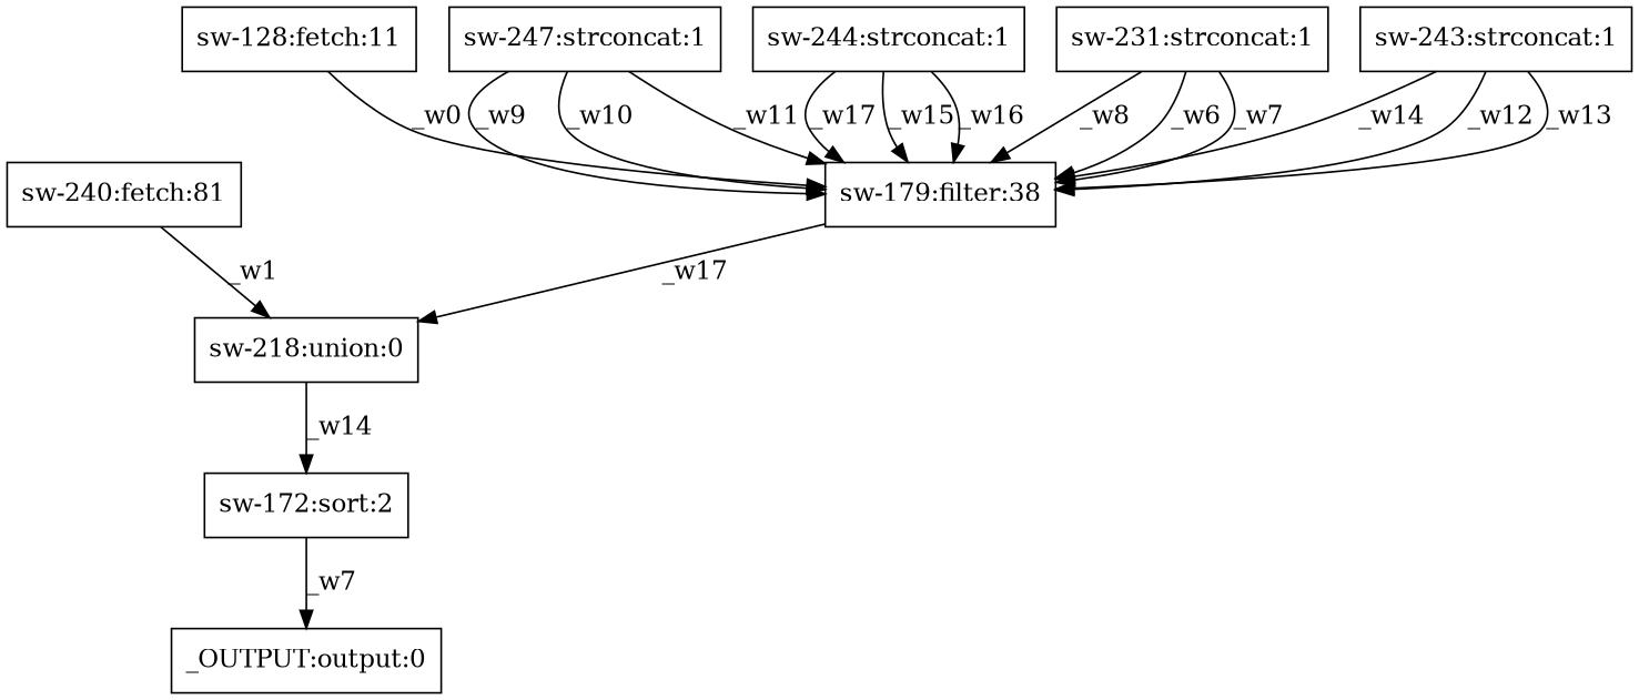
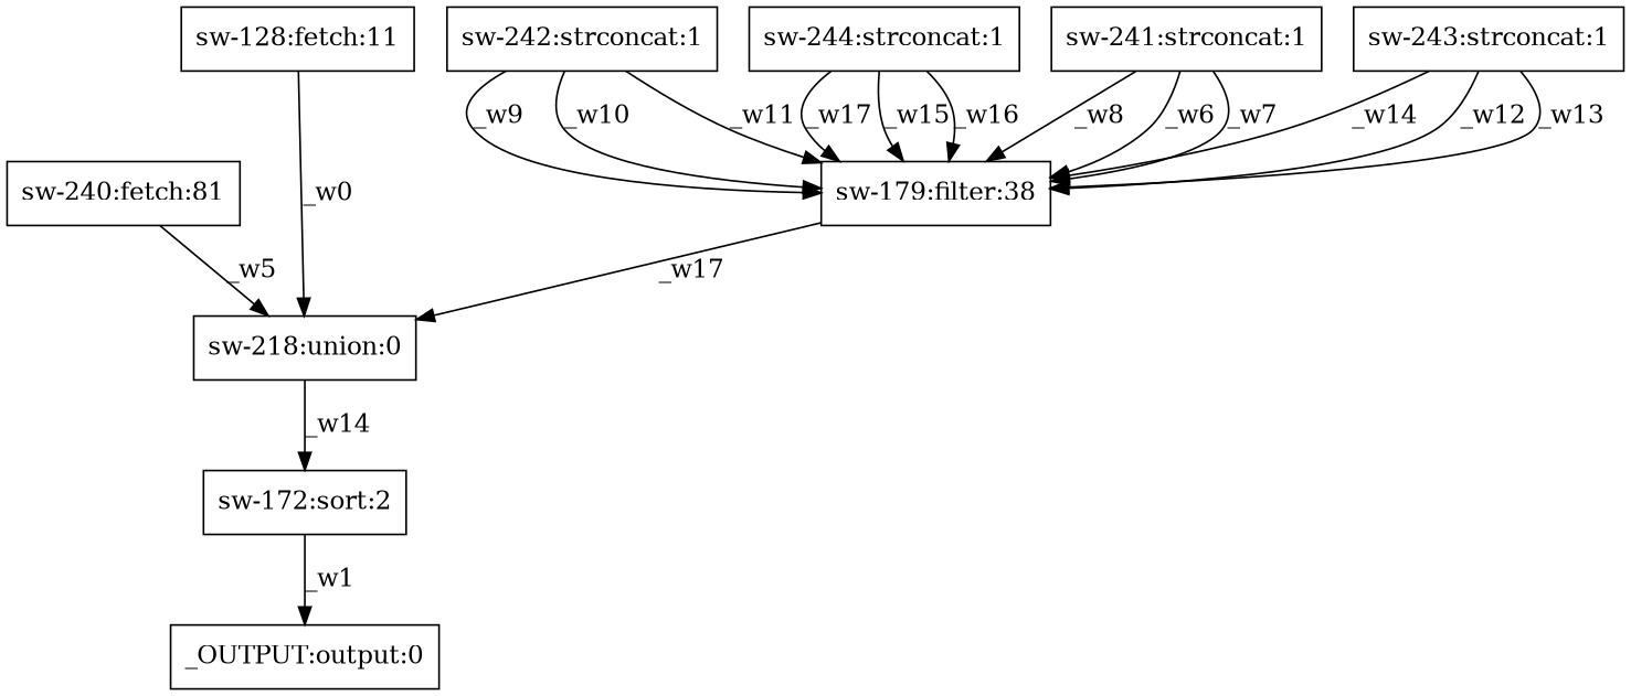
  digraph {
    node [shape=box]
    n1 [label="_OUTPUT:output:0"]
    n2 [label="sw-240:fetch:81"]
    n3 [label="sw-218:union:0"]
    n4 [label="sw-172:sort:2"]
    n5 [label="sw-179:filter:38"]
-   n6 [label="sw-247:strconcat:1"]
+   n6 [label="sw-242:strconcat:1"]
    n7 [label="sw-128:fetch:11"]
    n8 [label="sw-244:strconcat:1"]
-   n9 [label="sw-231:strconcat:1"]
+   n9 [label="sw-241:strconcat:1"]
    n10 [label="sw-243:strconcat:1"]
-   n2 -> n3 [label=_w1]
+   n2 -> n3 [label=_w5]
    n3 -> n4 [label=_w14]
-   n4 -> n1 [label=_w7]
+   n4 -> n1 [label=_w1]
    n5 -> n3 [label=_w17]
    n6 -> n5 [label=_w9]
    n6 -> n5 [label=_w10]
    n6 -> n5 [label=_w11]
-   n7 -> n5 [label=_w0]
+   n7 -> n3 [label=_w0]
    n8 -> n5 [label=_w15]
    n8 -> n5 [label=_w16]
    n8 -> n5 [label=_w17]
    n9 -> n5 [label=_w6]
    n9 -> n5 [label=_w7]
    n9 -> n5 [label=_w8]
    n10 -> n5 [label=_w12]
    n10 -> n5 [label=_w13]
    n10 -> n5 [label=_w14]
  }
